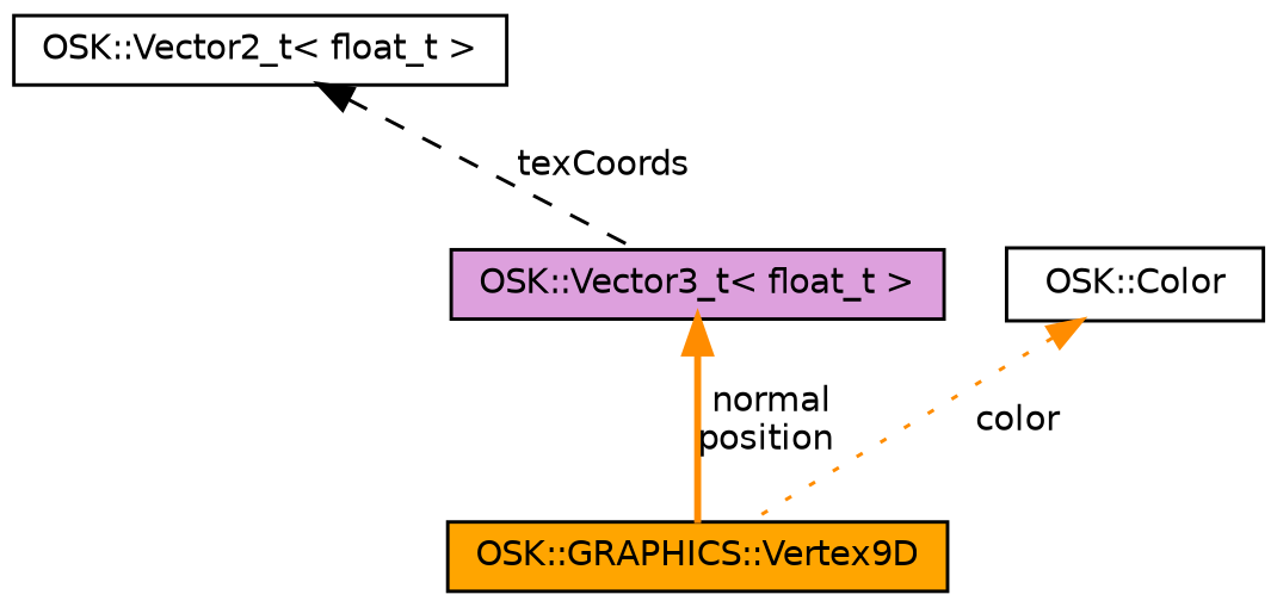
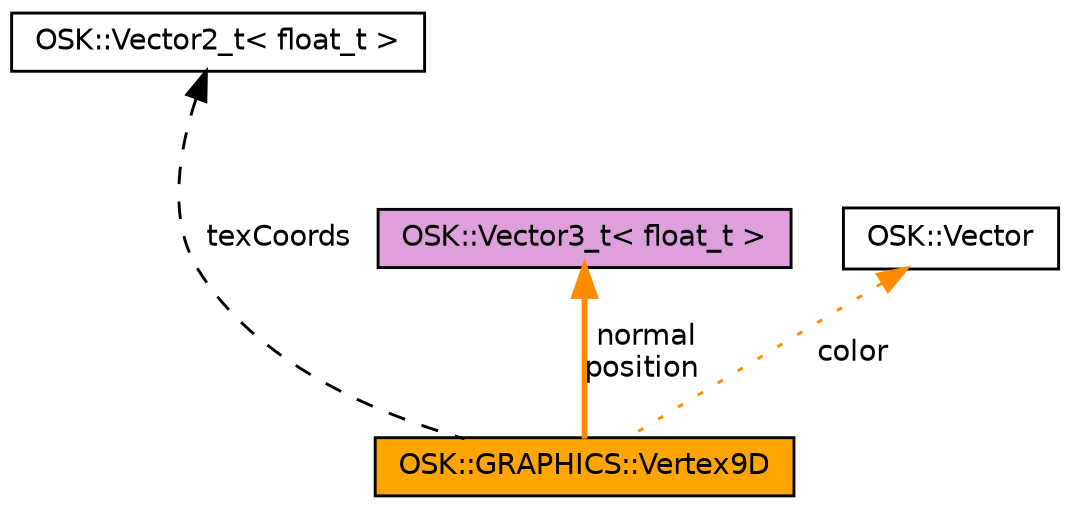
  digraph {
    node [color=black fillcolor=white fontname=Helvetica fontsize=10 shape=record style=filled]
    edge [color=darkorange dir=back fontname=Helvetica fontsize=10 labelfontname=Helvetica labelfontsize=10]
    n1 [fillcolor=orange fontcolor=black height=0.2 label="OSK::GRAPHICS::Vertex9D" width=0.4]
    n2 [fillcolor=plum height=0.2 label="OSK::Vector3_t\< float_t \>" width=0.4]
-   n3 [height=0.2 label="OSK::Color" width=0.4]
+   n3 [height=0.2 label="OSK::Vector" width=0.4]
    n4 [height=0.2 label="OSK::Vector2_t\< float_t \>" width=0.4]
    n2 -> n1 [label=" normal\nposition" style=bold]
    n3 -> n1 [label=" color" style=dotted]
-   n4 -> n2 [color=black label=" texCoords" style=dashed]
+   n4 -> n1 [color=black label=" texCoords" style=dashed]
  }
